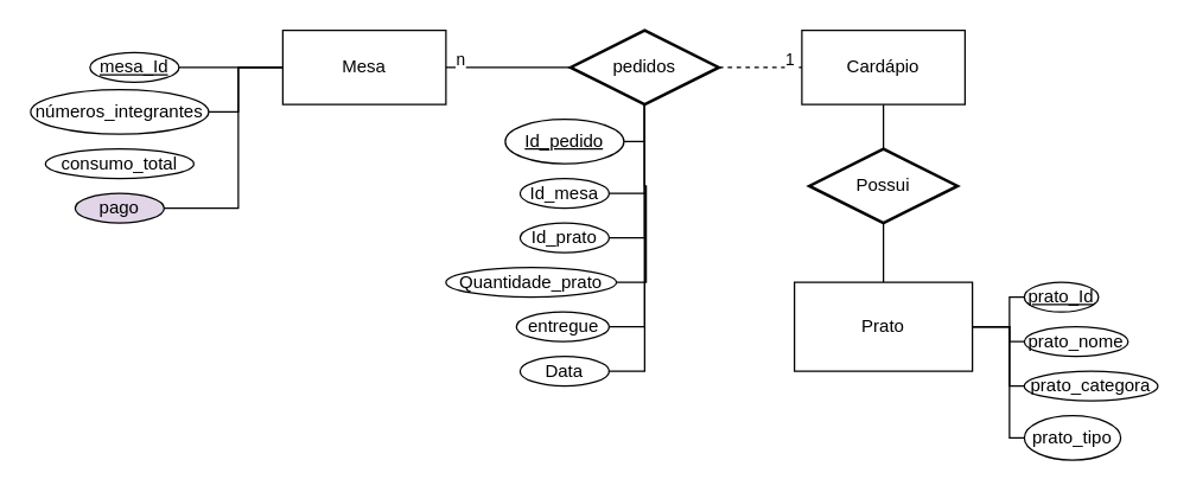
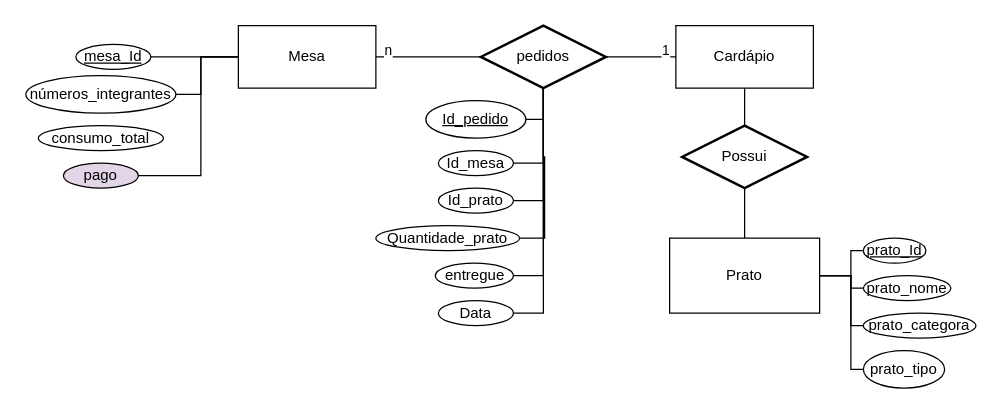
  <mxCell id="0" />
  <mxCell id="1" parent="0" />
  <mxCell id="2" value="&lt;div&gt;Cardápio&lt;/div&gt;" style="html=1;whiteSpace=wrap;" parent="1" vertex="1"><mxGeometry x="540" y="20" width="110" height="50" as="geometry" /></mxCell>
  <mxCell id="3" value="&lt;div&gt;Mesa&lt;/div&gt;" style="html=1;whiteSpace=wrap;" parent="1" vertex="1"><mxGeometry x="190" y="20" width="110" height="50" as="geometry" /></mxCell>
- <mxCell id="4" value="1" style="edgeStyle=orthogonalEdgeStyle;rounded=0;orthogonalLoop=1;jettySize=auto;html=1;endArrow=none;endFill=0;dashed=1;" parent="1" source="6" target="2" edge="1"><mxGeometry x="0.697" y="5" relative="1" as="geometry"><mxPoint as="offset" /></mxGeometry></mxCell>
+ <mxCell id="4" value="1" style="edgeStyle=orthogonalEdgeStyle;rounded=0;orthogonalLoop=1;jettySize=auto;html=1;endArrow=none;endFill=0;" parent="1" source="6" target="2" edge="1"><mxGeometry x="0.697" y="5" relative="1" as="geometry"><mxPoint as="offset" /></mxGeometry></mxCell>
  <mxCell id="5" value="n" style="edgeStyle=orthogonalEdgeStyle;rounded=0;orthogonalLoop=1;jettySize=auto;html=1;endArrow=none;endFill=0;" parent="1" source="6" target="3" edge="1"><mxGeometry x="0.762" y="-5" relative="1" as="geometry"><mxPoint as="offset" /></mxGeometry></mxCell>
  <mxCell id="6" value="&lt;div&gt;pedidos&lt;/div&gt;" style="strokeWidth=2;html=1;shape=mxgraph.flowchart.decision;whiteSpace=wrap;" parent="1" vertex="1"><mxGeometry x="384" y="20" width="100" height="50" as="geometry" /></mxCell>
  <mxCell id="7" value="" style="edgeStyle=orthogonalEdgeStyle;rounded=0;orthogonalLoop=1;jettySize=auto;html=1;endArrow=none;endFill=0;" parent="1" source="8" target="3" edge="1"><mxGeometry relative="1" as="geometry" /></mxCell>
  <mxCell id="8" value="&lt;u&gt;mesa_Id&lt;/u&gt;" style="ellipse;whiteSpace=wrap;html=1;" parent="1" vertex="1"><mxGeometry x="60" y="35" width="60" height="20" as="geometry" /></mxCell>
  <mxCell id="9" value="" style="edgeStyle=orthogonalEdgeStyle;rounded=0;orthogonalLoop=1;jettySize=auto;html=1;endArrow=none;endFill=0;" parent="1" source="10" target="3" edge="1"><mxGeometry relative="1" as="geometry"><Array as="points"><mxPoint x="160" y="75" /><mxPoint x="160" y="45" /></Array></mxGeometry></mxCell>
  <mxCell id="10" value="números_integrantes" style="ellipse;whiteSpace=wrap;html=1;" parent="1" vertex="1"><mxGeometry x="20" y="60" width="120" height="30" as="geometry" /></mxCell>
  <mxCell id="11" value="consumo_total" style="ellipse;whiteSpace=wrap;html=1;" parent="1" vertex="1"><mxGeometry x="30" y="100" width="100" height="20" as="geometry" /></mxCell>
  <mxCell id="12" style="edgeStyle=orthogonalEdgeStyle;rounded=0;orthogonalLoop=1;jettySize=auto;html=1;exitX=1;exitY=0.5;exitDx=0;exitDy=0;entryX=0;entryY=0.5;entryDx=0;entryDy=0;endArrow=none;endFill=0;" parent="1" source="13" target="3" edge="1"><mxGeometry relative="1" as="geometry"><Array as="points"><mxPoint x="160" y="140" /><mxPoint x="160" y="45" /></Array></mxGeometry></mxCell>
  <mxCell id="13" value="pago" style="ellipse;whiteSpace=wrap;html=1;fillColor=#e1d5e7;" parent="1" vertex="1"><mxGeometry x="50" y="130" width="60" height="20" as="geometry" /></mxCell>
  <mxCell id="14" style="edgeStyle=orthogonalEdgeStyle;rounded=0;orthogonalLoop=1;jettySize=auto;html=1;exitX=1;exitY=0.5;exitDx=0;exitDy=0;entryX=0.5;entryY=1;entryDx=0;entryDy=0;entryPerimeter=0;endArrow=none;endFill=0;" parent="1" source="15" target="6" edge="1"><mxGeometry relative="1" as="geometry" /></mxCell>
  <mxCell id="15" value="Id_mesa" style="ellipse;whiteSpace=wrap;html=1;" parent="1" vertex="1"><mxGeometry x="350" y="120" width="60" height="20" as="geometry" /></mxCell>
  <mxCell id="16" style="edgeStyle=orthogonalEdgeStyle;rounded=0;orthogonalLoop=1;jettySize=auto;html=1;exitX=1;exitY=0.5;exitDx=0;exitDy=0;entryX=0.5;entryY=1;entryDx=0;entryDy=0;entryPerimeter=0;endArrow=none;endFill=0;" parent="1" source="17" target="6" edge="1"><mxGeometry relative="1" as="geometry" /></mxCell>
  <mxCell id="17" value="Id_prato" style="ellipse;whiteSpace=wrap;html=1;" parent="1" vertex="1"><mxGeometry x="350" y="150" width="60" height="20" as="geometry" /></mxCell>
  <mxCell id="18" style="edgeStyle=orthogonalEdgeStyle;rounded=0;orthogonalLoop=1;jettySize=auto;html=1;exitX=1;exitY=0.5;exitDx=0;exitDy=0;entryX=0.5;entryY=1;entryDx=0;entryDy=0;entryPerimeter=0;endArrow=none;endFill=0;" parent="1" source="19" target="6" edge="1"><mxGeometry relative="1" as="geometry" /></mxCell>
  <mxCell id="19" value="Quantidade_prato" style="ellipse;whiteSpace=wrap;html=1;" parent="1" vertex="1"><mxGeometry x="300" y="180" width="115" height="20" as="geometry" /></mxCell>
  <mxCell id="20" style="edgeStyle=orthogonalEdgeStyle;rounded=0;orthogonalLoop=1;jettySize=auto;html=1;exitX=1;exitY=0.5;exitDx=0;exitDy=0;endArrow=none;endFill=0;" parent="1" source="21" target="6" edge="1"><mxGeometry relative="1" as="geometry" /></mxCell>
  <mxCell id="21" value="entregue" style="ellipse;whiteSpace=wrap;html=1;" parent="1" vertex="1"><mxGeometry x="347.5" y="210" width="62.5" height="20" as="geometry" /></mxCell>
  <mxCell id="22" value="" style="edgeStyle=orthogonalEdgeStyle;rounded=0;orthogonalLoop=1;jettySize=auto;html=1;endArrow=none;endFill=0;" edge="1" parent="1" source="23" target="37"><mxGeometry relative="1" as="geometry"><Array as="points"><mxPoint x="680" y="200" /><mxPoint x="680" y="220" /></Array></mxGeometry></mxCell>
  <mxCell id="23" value="&lt;u&gt;prato_Id&lt;/u&gt;" style="ellipse;whiteSpace=wrap;html=1;" parent="1" vertex="1"><mxGeometry x="690" y="190" width="50" height="20" as="geometry" /></mxCell>
  <mxCell id="24" value="" style="edgeStyle=orthogonalEdgeStyle;rounded=0;orthogonalLoop=1;jettySize=auto;html=1;endArrow=none;endFill=0;" edge="1" parent="1" source="25" target="37"><mxGeometry relative="1" as="geometry"><Array as="points"><mxPoint x="680" y="230" /><mxPoint x="680" y="220" /></Array></mxGeometry></mxCell>
  <mxCell id="25" value="prato_nome" style="ellipse;whiteSpace=wrap;html=1;" parent="1" vertex="1"><mxGeometry x="690" y="220" width="70" height="20" as="geometry" /></mxCell>
  <mxCell id="26" value="" style="edgeStyle=orthogonalEdgeStyle;rounded=0;orthogonalLoop=1;jettySize=auto;html=1;endArrow=none;endFill=0;" edge="1" parent="1" source="27" target="37"><mxGeometry relative="1" as="geometry"><Array as="points"><mxPoint x="680" y="220" /></Array></mxGeometry></mxCell>
  <mxCell id="27" value="prato_categora" style="ellipse;whiteSpace=wrap;html=1;" parent="1" vertex="1"><mxGeometry x="690" y="250" width="90" height="20" as="geometry" /></mxCell>
  <mxCell id="28" style="edgeStyle=orthogonalEdgeStyle;rounded=0;orthogonalLoop=1;jettySize=auto;html=1;exitX=0;exitY=0.5;exitDx=0;exitDy=0;entryX=1;entryY=0.5;entryDx=0;entryDy=0;endArrow=none;endFill=0;" edge="1" parent="1" source="29" target="37"><mxGeometry relative="1" as="geometry"><Array as="points"><mxPoint x="680" y="295" /><mxPoint x="680" y="220" /></Array></mxGeometry></mxCell>
  <mxCell id="29" value="prato_tipo" style="ellipse;whiteSpace=wrap;html=1;" parent="1" vertex="1"><mxGeometry x="690" y="280" width="65" height="30" as="geometry" /></mxCell>
  <mxCell id="30" value="" style="edgeStyle=orthogonalEdgeStyle;rounded=0;orthogonalLoop=1;jettySize=auto;html=1;endArrow=none;endFill=0;" parent="1" source="31" target="6" edge="1"><mxGeometry relative="1" as="geometry"><Array as="points"><mxPoint x="434" y="95" /></Array></mxGeometry></mxCell>
  <mxCell id="31" value="&lt;u&gt;Id_pedido&lt;/u&gt;" style="ellipse;whiteSpace=wrap;html=1;" parent="1" vertex="1"><mxGeometry x="340" y="80" width="80" height="30" as="geometry" /></mxCell>
  <mxCell id="32" style="edgeStyle=orthogonalEdgeStyle;rounded=0;orthogonalLoop=1;jettySize=auto;html=1;exitX=1;exitY=0.5;exitDx=0;exitDy=0;endArrow=none;endFill=0;" parent="1" source="33" target="6" edge="1"><mxGeometry relative="1" as="geometry" /></mxCell>
  <mxCell id="33" value="Data" style="ellipse;whiteSpace=wrap;html=1;" parent="1" vertex="1"><mxGeometry x="350" y="240" width="60" height="20" as="geometry" /></mxCell>
  <mxCell id="34" value="" style="edgeStyle=orthogonalEdgeStyle;rounded=0;orthogonalLoop=1;jettySize=auto;html=1;endArrow=none;endFill=0;" edge="1" parent="1" source="35" target="2"><mxGeometry relative="1" as="geometry" /></mxCell>
  <mxCell id="35" value="Possui" style="strokeWidth=2;html=1;shape=mxgraph.flowchart.decision;whiteSpace=wrap;" vertex="1" parent="1"><mxGeometry x="545" y="100" width="100" height="50" as="geometry" /></mxCell>
  <mxCell id="36" value="" style="edgeStyle=orthogonalEdgeStyle;rounded=0;orthogonalLoop=1;jettySize=auto;html=1;endArrow=none;endFill=0;" edge="1" parent="1" source="37" target="35"><mxGeometry relative="1" as="geometry" /></mxCell>
  <mxCell id="37" value="Prato" style="rounded=0;whiteSpace=wrap;html=1;" vertex="1" parent="1"><mxGeometry x="535" y="190" width="120" height="60" as="geometry" /></mxCell>
